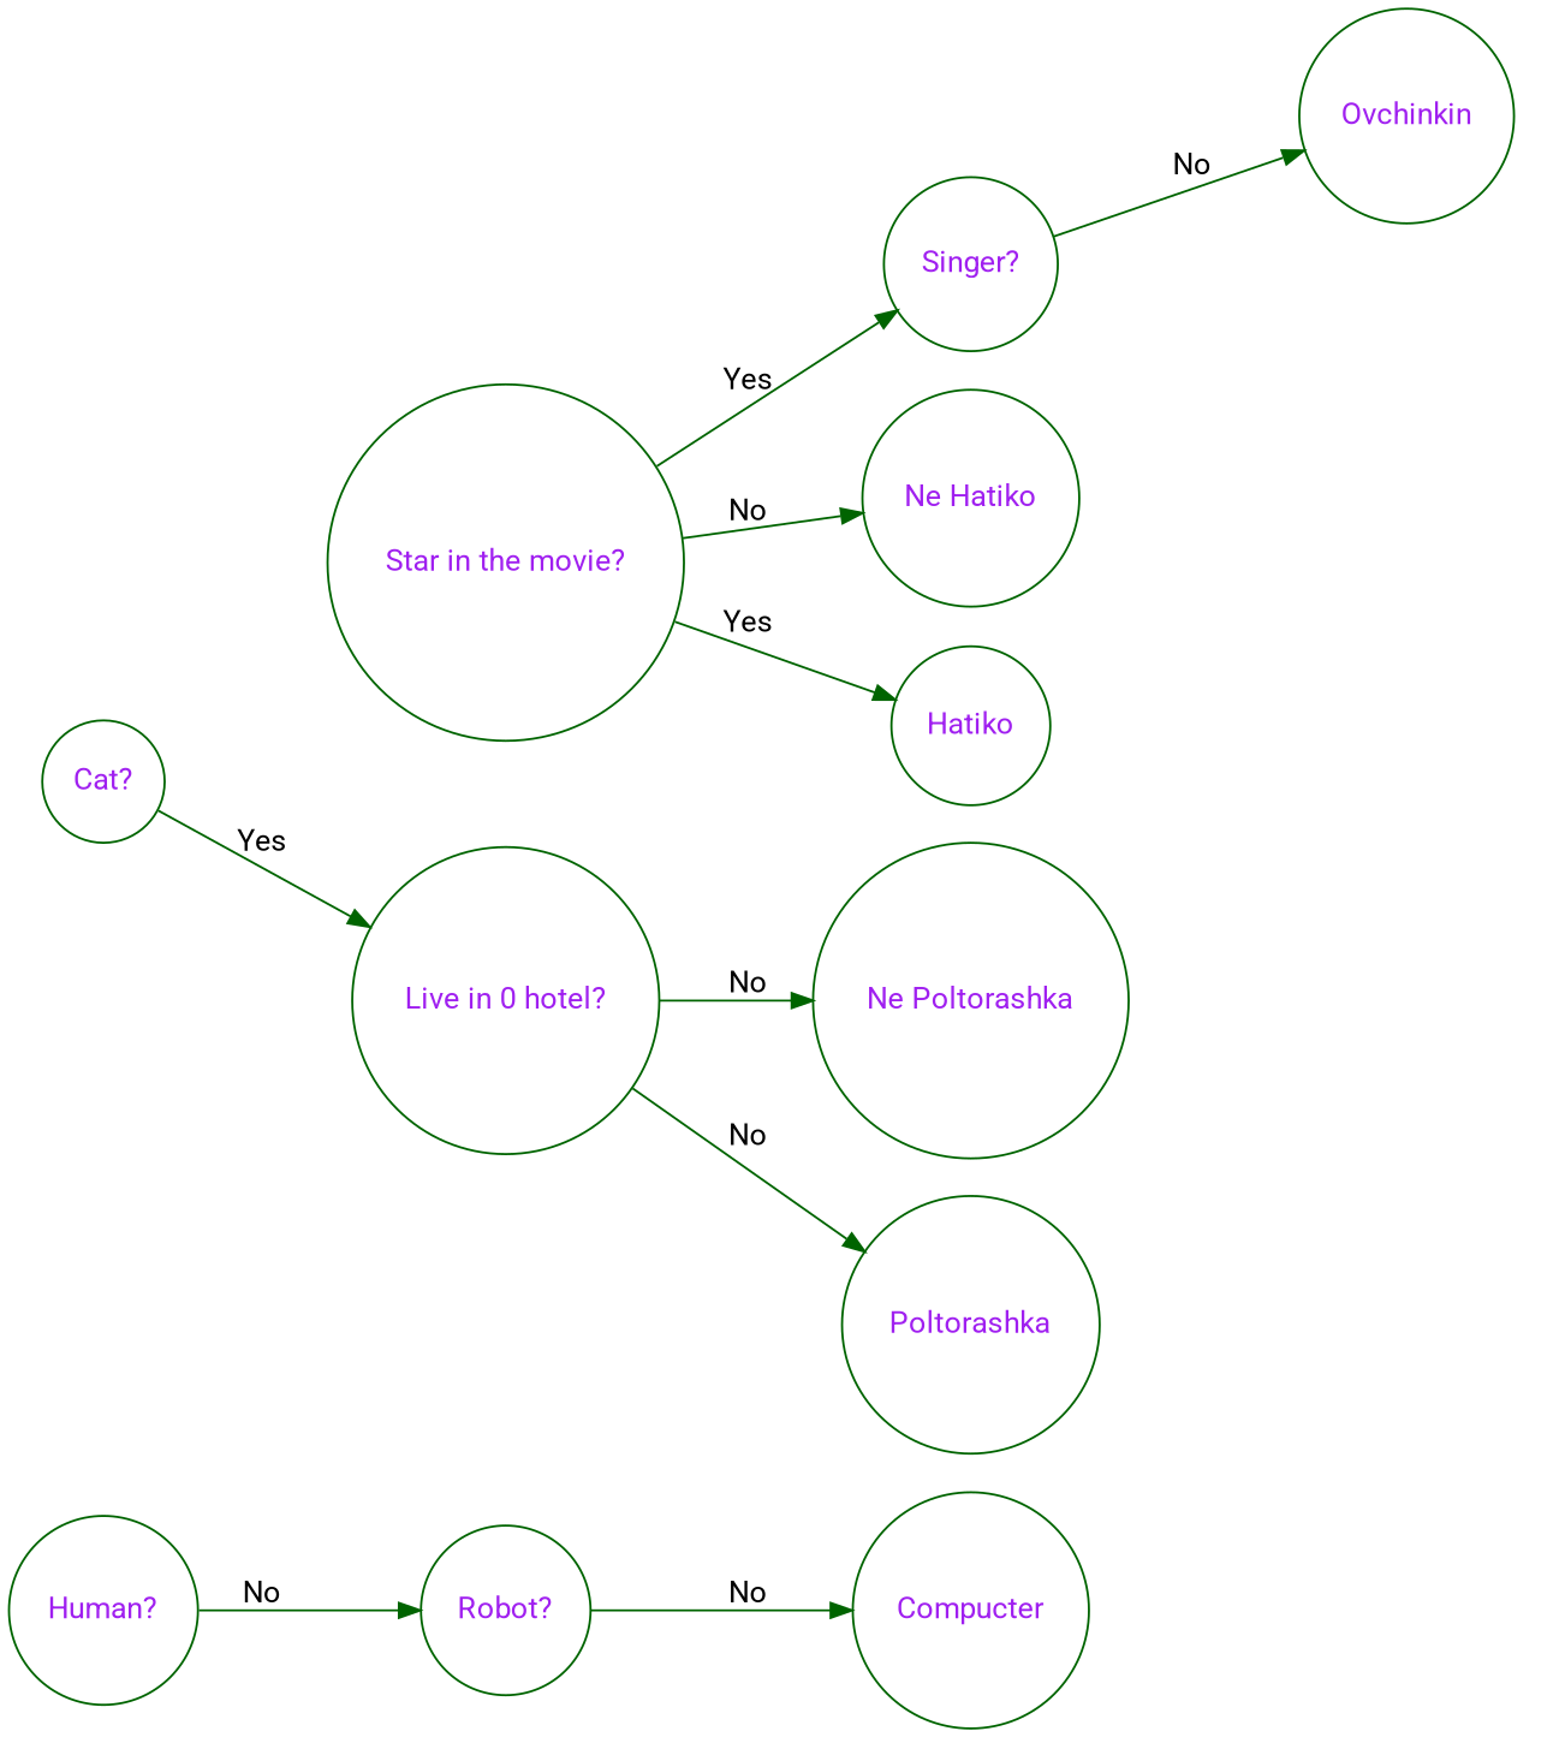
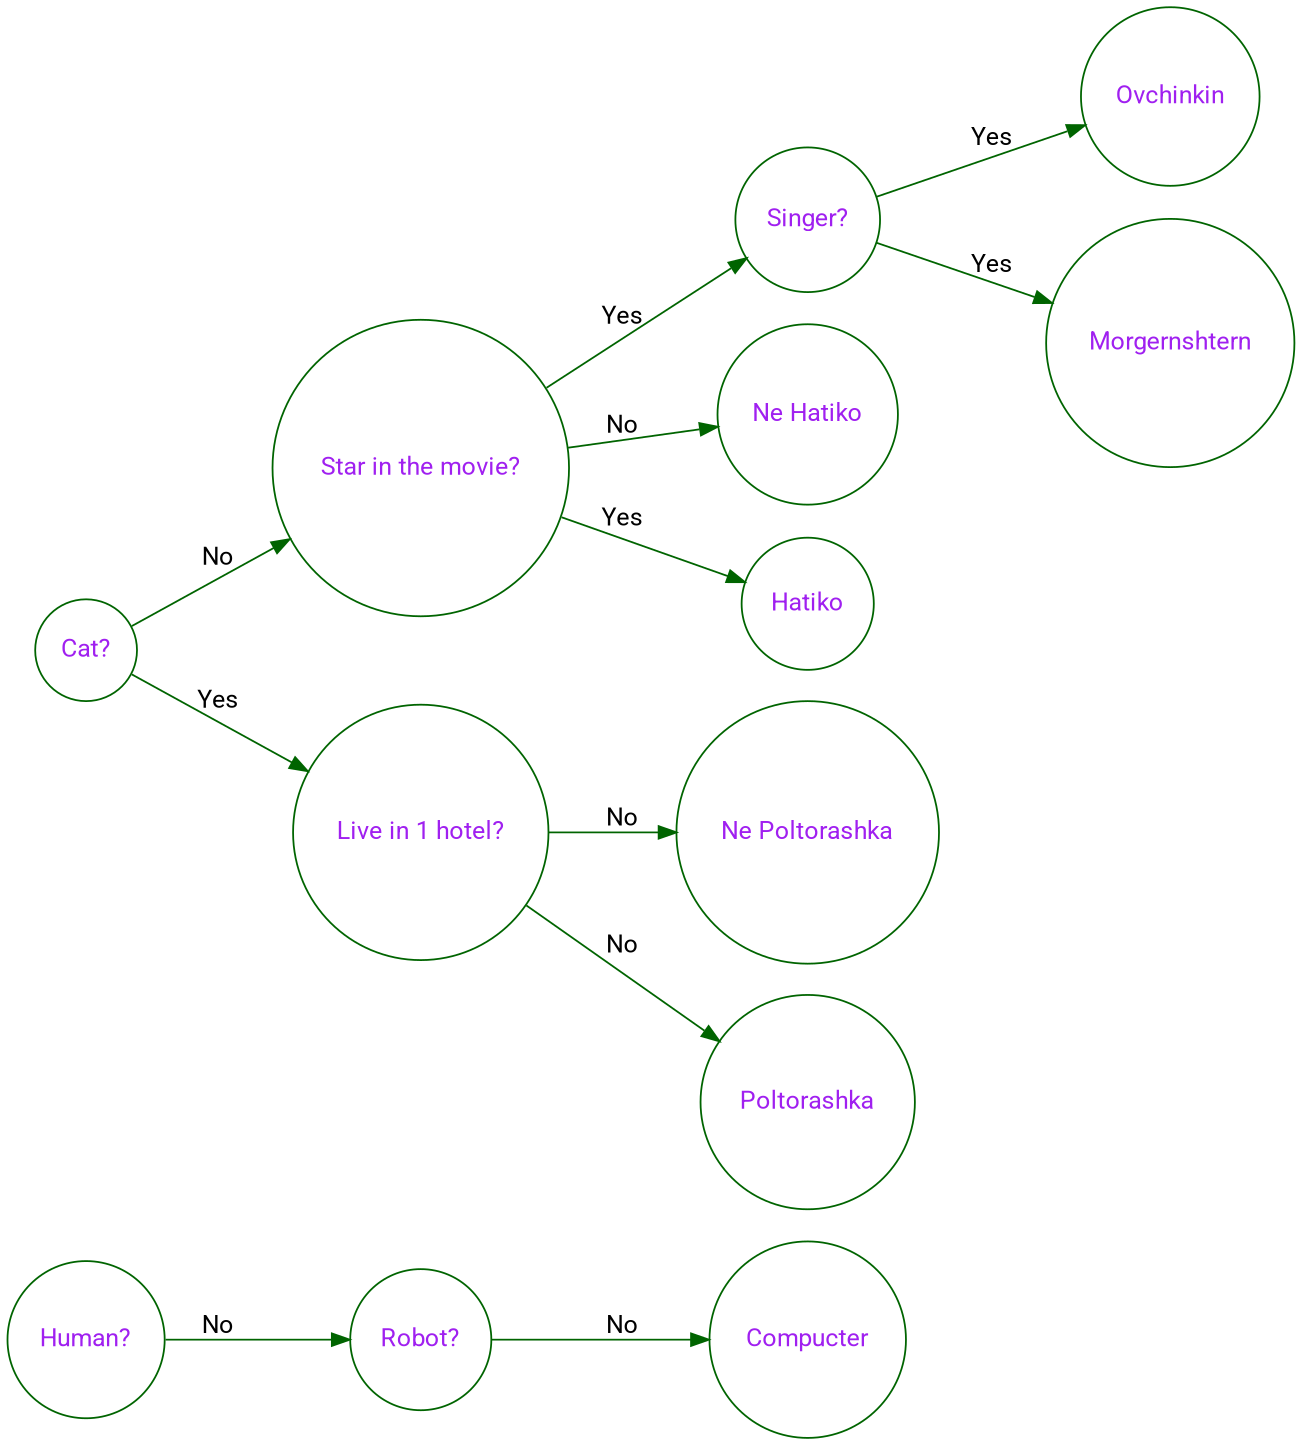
  digraph {
    fontname=Roboto
    rankdir=LR
    node [color=darkgreen fontcolor=purple fontname=Roboto shape=circle]
    edge [color=darkgreen fontname=Roboto]
    "Human?"
    "Robot?"
    "Cat?"
    "Star in the movie?"
-   "Live in 1 hotel?" [label="Live in 0 hotel?"]
+   "Live in 1 hotel?"
    Compucter
    "Singer?"
    Ovchinkin
+   Morgernshtern
    "Ne Hatiko"
    Hatiko
    "Ne Poltorashka"
    Poltorashka
    "Human?" -> "Robot?" [label=No]
    "Robot?" -> Compucter [label=No]
+   "Cat?" -> "Star in the movie?" [label=No]
    "Cat?" -> "Live in 1 hotel?" [label=Yes]
    "Star in the movie?" -> "Singer?" [label=Yes]
    "Star in the movie?" -> "Ne Hatiko" [label=No]
    "Star in the movie?" -> Hatiko [label=Yes]
    "Live in 1 hotel?" -> "Ne Poltorashka" [label=No]
    "Live in 1 hotel?" -> Poltorashka [label=No]
-   "Singer?" -> Ovchinkin [label=No]
+   "Singer?" -> Ovchinkin [label=Yes]
+   "Singer?" -> Morgernshtern [label=Yes]
  }
